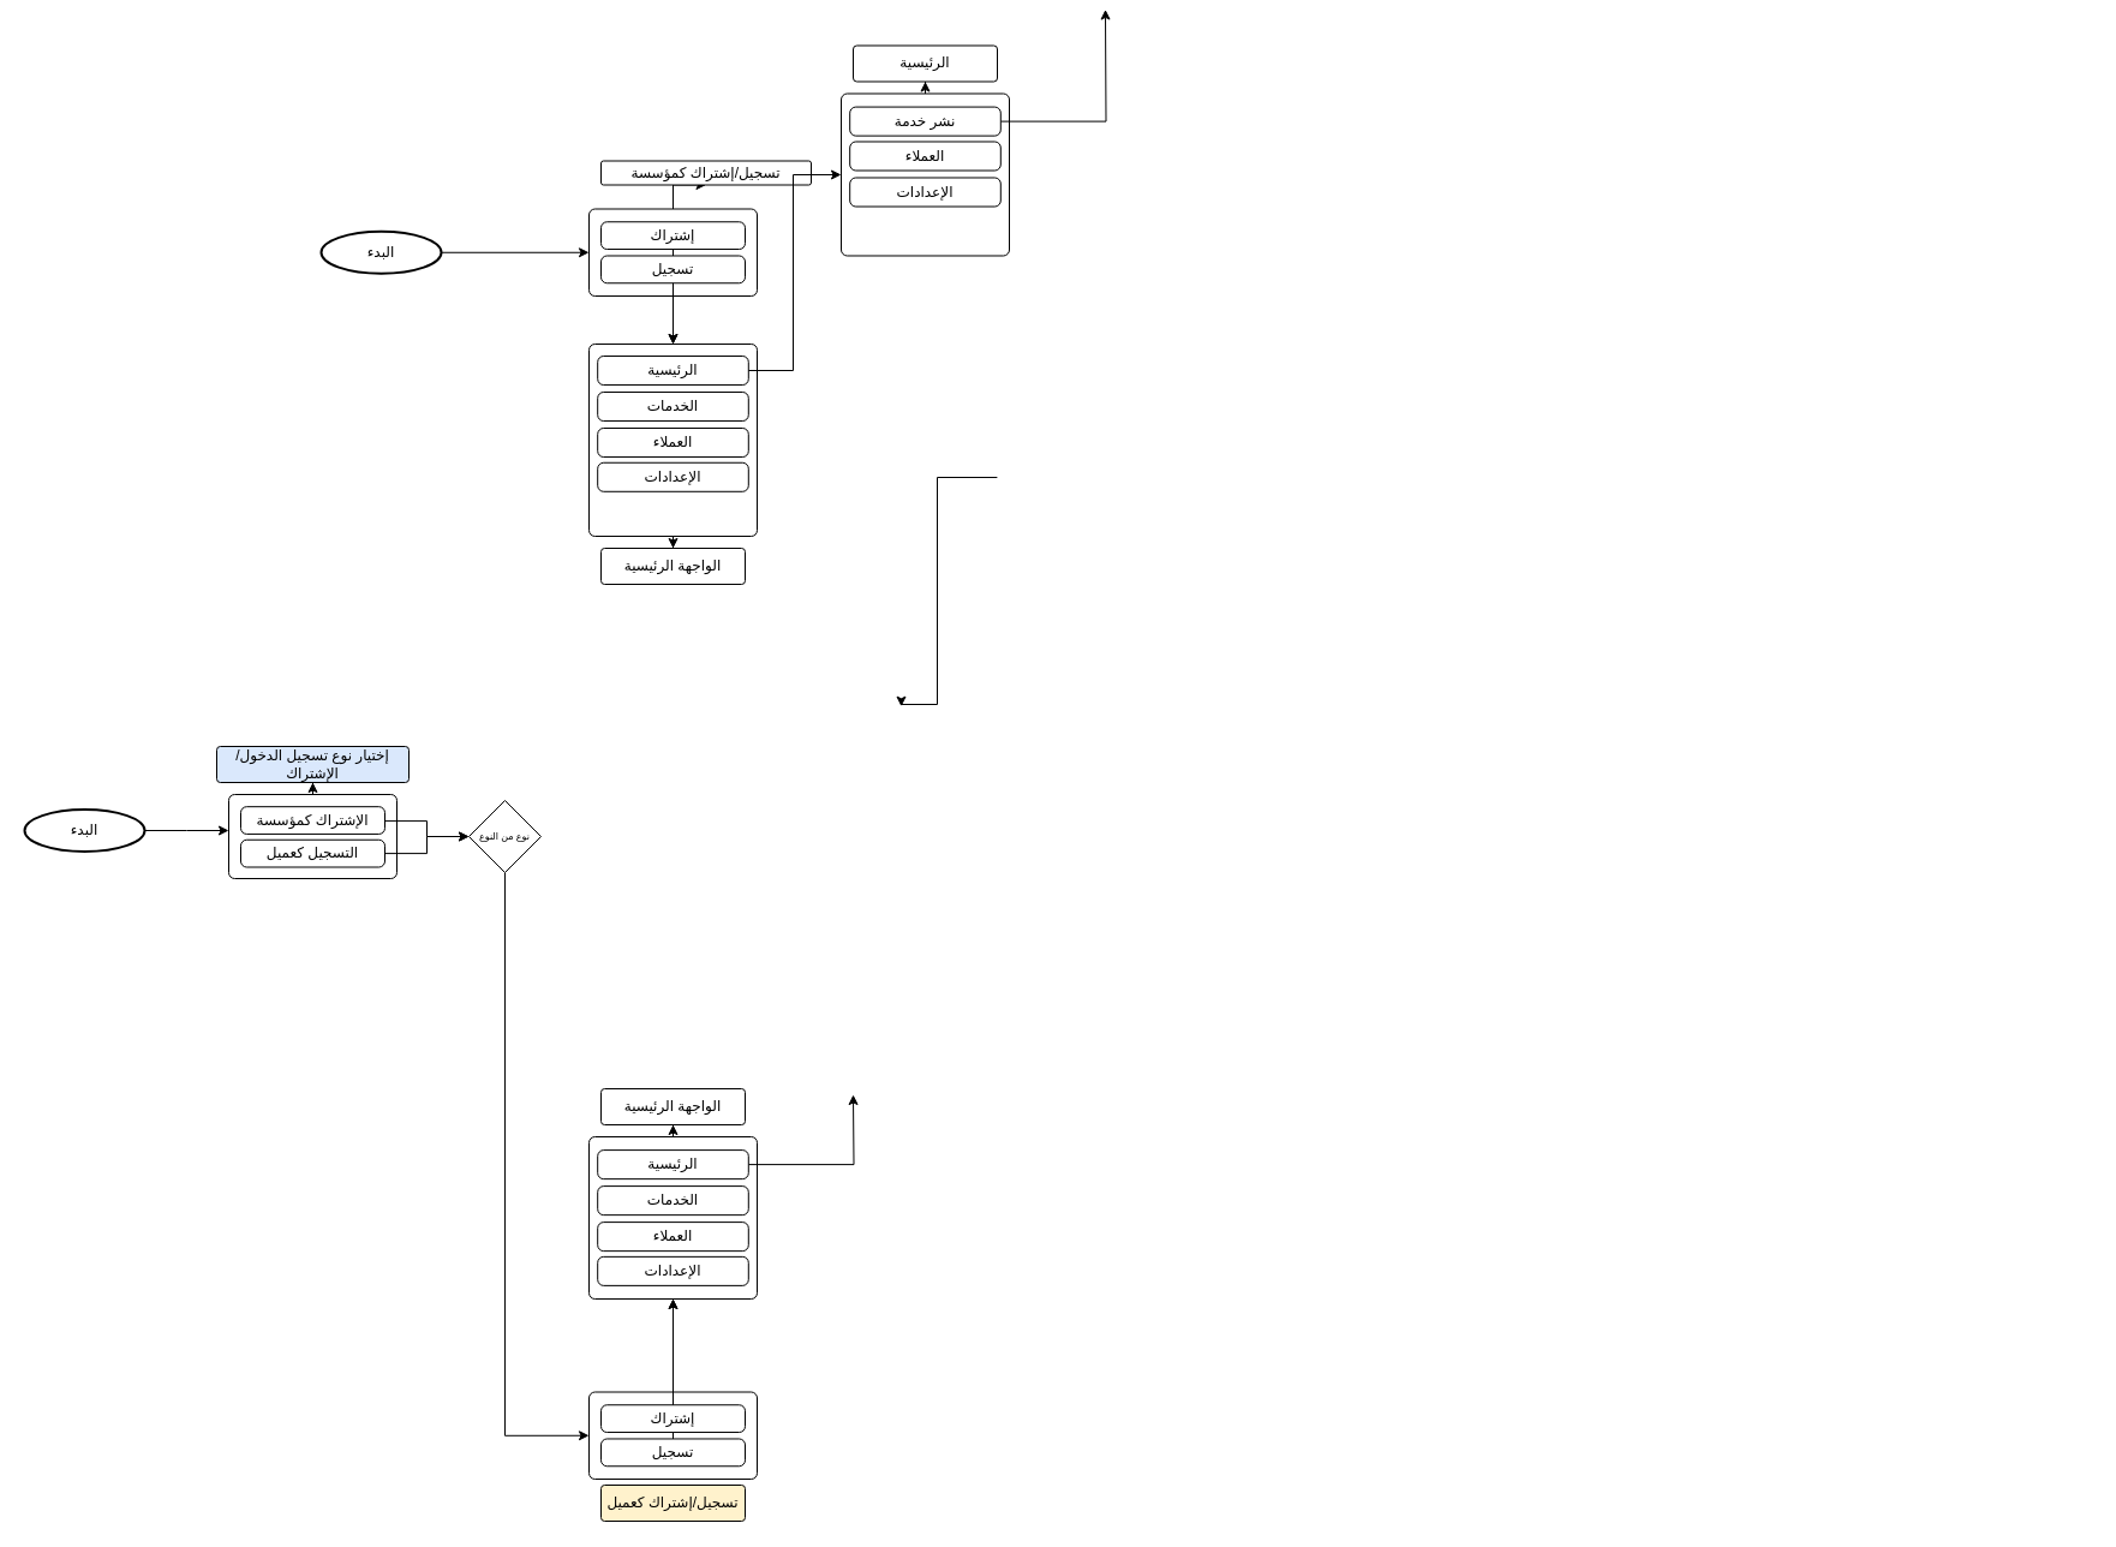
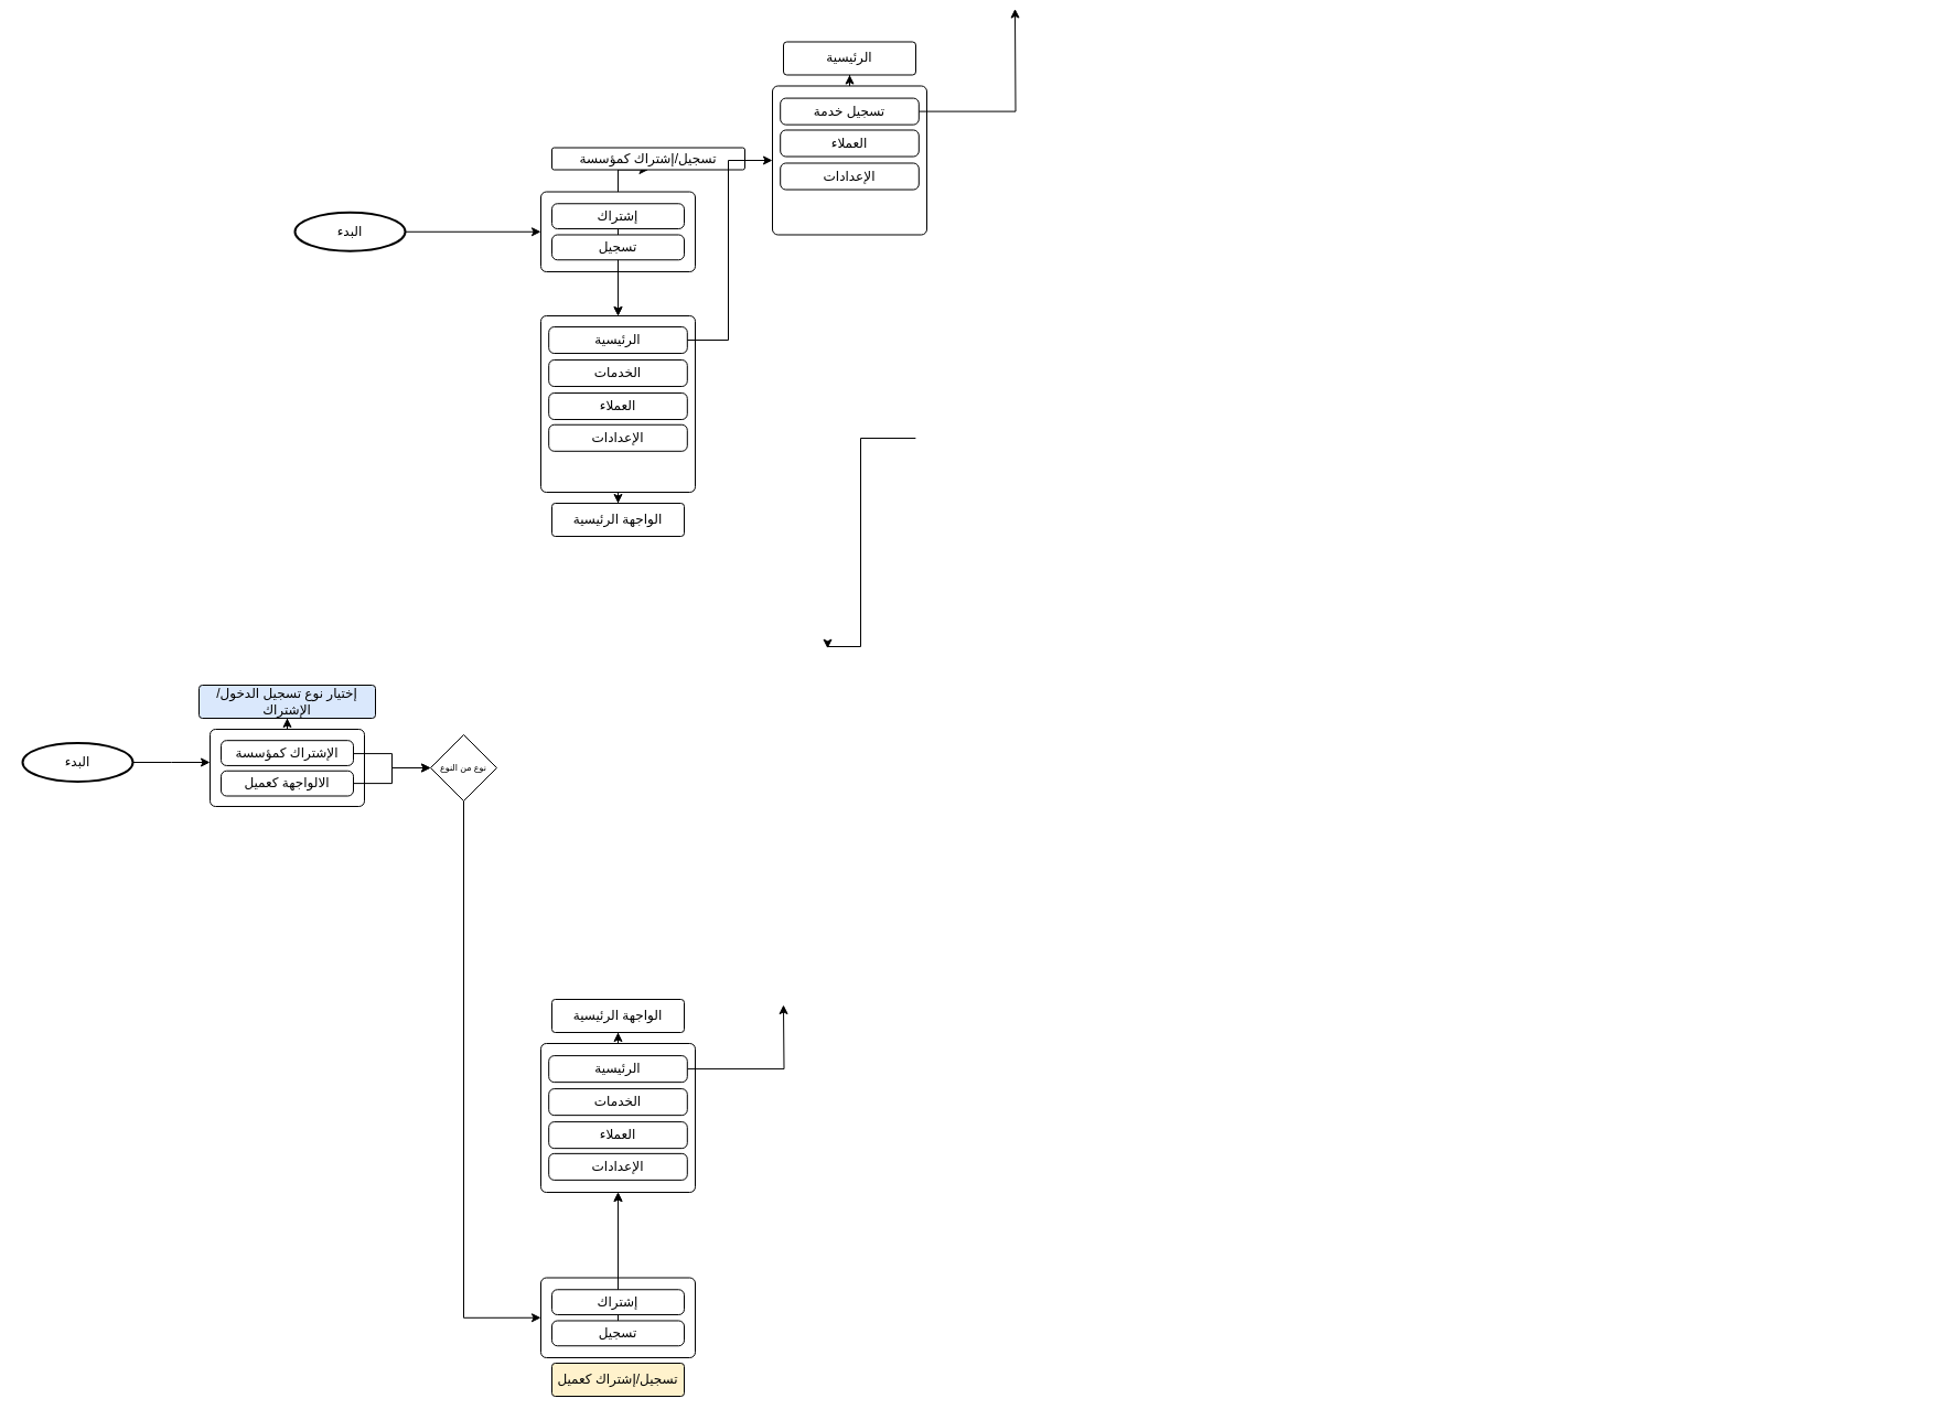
  <mxCell id="0" />
  <mxCell id="1" parent="0" />
  <mxCell id="2" style="edgeStyle=orthogonalEdgeStyle;rounded=0;orthogonalLoop=1;jettySize=auto;html=1;entryX=0;entryY=0.5;entryDx=0;entryDy=0;exitX=-0.001;exitY=0.513;exitDx=0;exitDy=0;exitPerimeter=0;" edge="1" parent="1"><mxGeometry relative="1" as="geometry"><mxPoint x="750" y="570.71" as="targetPoint" /><mxPoint x="829.88" y="380.03" as="sourcePoint" /><Array as="points"><mxPoint y="380" x="780" /><mxPoint y="569" x="780" /></Array></mxGeometry></mxCell>
  <mxCell id="3" style="edgeStyle=orthogonalEdgeStyle;rounded=0;orthogonalLoop=1;jettySize=auto;html=1;entryX=0.5;entryY=1;entryDx=0;entryDy=0;" edge="1" parent="1"><mxGeometry relative="1" as="geometry"><mxPoint x="1130" y="399" as="targetPoint" /><Array as="points"><mxPoint x="1740" y="430" /><mxPoint x="1740" y="519" /><mxPoint x="1130" y="519" /></Array></mxGeometry></mxCell>
  <mxCell id="4" style="edgeStyle=orthogonalEdgeStyle;rounded=0;orthogonalLoop=1;jettySize=auto;html=1;entryX=0.5;entryY=1;entryDx=0;entryDy=0;" edge="1" parent="1"><mxGeometry relative="1" as="geometry"><mxPoint x="1130" y="399" as="targetPoint" /><Array as="points"><mxPoint x="1740" y="400" /><mxPoint x="1740" y="519" /><mxPoint x="1130" y="519" /></Array></mxGeometry></mxCell>
  <mxCell id="5" style="edgeStyle=orthogonalEdgeStyle;rounded=0;orthogonalLoop=1;jettySize=auto;html=1;entryX=0.5;entryY=1;entryDx=0;entryDy=0;" edge="1" parent="1"><mxGeometry relative="1" as="geometry"><mxPoint x="1130" y="399" as="targetPoint" /><Array as="points"><mxPoint x="1740" y="190" /><mxPoint x="1740" y="519" /><mxPoint x="1130" y="519" /></Array></mxGeometry></mxCell>
  <mxCell id="6" value="" style="rounded=1;absoluteArcSize=1;html=1;arcSize=10;" vertex="1" parent="1"><mxGeometry x="490" y="1141.5" width="140" height="72.5" as="geometry" /></mxCell>
  <mxCell id="7" style="edgeStyle=orthogonalEdgeStyle;rounded=0;orthogonalLoop=1;jettySize=auto;html=1;exitX=1;exitY=0.5;exitDx=0;exitDy=0;exitPerimeter=0;entryX=0;entryY=0.5;entryDx=0;entryDy=0;" edge="1" parent="1" source="8"><mxGeometry relative="1" as="geometry"><mxPoint x="190" y="674" as="targetPoint" /></mxGeometry></mxCell>
  <mxCell id="8" value="البدء" style="strokeWidth=2;html=1;shape=mxgraph.flowchart.start_1;whiteSpace=wrap;" vertex="1" parent="1"><mxGeometry x="20" y="656.5" width="100" height="35" as="geometry" /></mxCell>
  <mxCell id="9" value="تسجيل/إشتراك كعميل" style="whiteSpace=wrap;html=1;rounded=1;arcSize=10;fillColor=#fff2cc;" vertex="1" parent="1"><mxGeometry x="500" y="1219" width="120" height="30" as="geometry" /></mxCell>
  <mxCell id="10" style="edgeStyle=orthogonalEdgeStyle;rounded=0;orthogonalLoop=1;jettySize=auto;html=1;entryX=0.5;entryY=1;entryDx=0;entryDy=0;" edge="1" parent="1" source="11" target="15"><mxGeometry relative="1" as="geometry" /></mxCell>
  <mxCell id="11" value="" style="rounded=1;absoluteArcSize=1;html=1;arcSize=10;" vertex="1" parent="1"><mxGeometry x="190" y="644" width="140" height="70" as="geometry" /></mxCell>
  <mxCell id="12" value="" style="html=1;shape=mxgraph.er.anchor;whiteSpace=wrap;" vertex="1" parent="11"><mxGeometry width="140" height="32.941" as="geometry" /></mxCell>
  <mxCell id="13" value="الإشتراك كمؤسسة" style="rounded=1;absoluteArcSize=1;html=1;arcSize=10;whiteSpace=wrap;points=[];strokeColor=inherit;fillColor=inherit;" vertex="1" parent="11"><mxGeometry x="10" y="10.18" width="120" height="22.76" as="geometry" /></mxCell>
- <mxCell id="14" value="ال&lt;span style=&quot;background-color: transparent; color: light-dark(rgb(0, 0, 0), rgb(255, 255, 255));&quot;&gt;تسجيل كعميل&lt;/span&gt;" style="rounded=1;absoluteArcSize=1;html=1;arcSize=10;whiteSpace=wrap;points=[];strokeColor=inherit;fillColor=inherit;" vertex="1" parent="11"><mxGeometry x="10" y="37.735" width="120" height="22.765" as="geometry" /></mxCell>
+ <mxCell id="14" value="ال&lt;span style=&quot;background-color: transparent; color: light-dark(rgb(0, 0, 0), rgb(255, 255, 255));&quot;&gt;الواجهة كعميل&lt;/span&gt;" style="rounded=1;absoluteArcSize=1;html=1;arcSize=10;whiteSpace=wrap;points=[];strokeColor=inherit;fillColor=inherit;" vertex="1" parent="11"><mxGeometry x="10" y="37.735" width="120" height="22.765" as="geometry" /></mxCell>
  <mxCell id="15" value="إختيار نوع تسجيل الدخول/الإشتراك" style="whiteSpace=wrap;html=1;rounded=1;arcSize=10;fillColor=#dae8fc;" vertex="1" parent="1"><mxGeometry x="180" y="604" width="160" height="30" as="geometry" /></mxCell>
  <mxCell id="16" style="edgeStyle=orthogonalEdgeStyle;shape=connector;rounded=0;orthogonalLoop=1;jettySize=auto;html=1;exitX=0.5;exitY=1;exitDx=0;exitDy=0;exitPerimeter=0;entryX=0;entryY=0.5;entryDx=0;entryDy=0;strokeColor=default;align=center;verticalAlign=middle;fontFamily=Helvetica;fontSize=11;fontColor=default;labelBackgroundColor=default;endArrow=classic;" edge="1" parent="1" source="17" target="6"><mxGeometry relative="1" as="geometry" /></mxCell>
  <mxCell id="17" value="نوع من النوع" style="strokeWidth=1;html=1;shape=mxgraph.flowchart.decision;whiteSpace=wrap;fontSize=8;" vertex="1" parent="1"><mxGeometry x="390" y="649" width="60" height="60" as="geometry" /></mxCell>
  <mxCell id="18" style="edgeStyle=orthogonalEdgeStyle;shape=connector;rounded=0;orthogonalLoop=1;jettySize=auto;html=1;entryX=0;entryY=0.5;entryDx=0;entryDy=0;entryPerimeter=0;strokeColor=default;align=center;verticalAlign=middle;fontFamily=Helvetica;fontSize=11;fontColor=default;labelBackgroundColor=default;endArrow=classic;" edge="1" parent="1" source="14" target="17"><mxGeometry relative="1" as="geometry" /></mxCell>
  <mxCell id="19" style="edgeStyle=orthogonalEdgeStyle;shape=connector;rounded=0;orthogonalLoop=1;jettySize=auto;html=1;entryX=0;entryY=0.5;entryDx=0;entryDy=0;entryPerimeter=0;strokeColor=default;align=center;verticalAlign=middle;fontFamily=Helvetica;fontSize=11;fontColor=default;labelBackgroundColor=default;endArrow=classic;exitX=1.001;exitY=0.523;exitDx=0;exitDy=0;exitPerimeter=0;" edge="1" parent="1" source="13" target="17"><mxGeometry relative="1" as="geometry"><mxPoint x="330" y="703" as="sourcePoint" /><mxPoint x="400" y="689" as="targetPoint" /></mxGeometry></mxCell>
  <mxCell id="20" style="edgeStyle=orthogonalEdgeStyle;shape=connector;rounded=0;orthogonalLoop=1;jettySize=auto;html=1;strokeColor=default;align=center;verticalAlign=middle;fontFamily=Helvetica;fontSize=11;fontColor=default;labelBackgroundColor=default;endArrow=classic;entryX=0.5;entryY=1;entryDx=0;entryDy=0;" edge="1" parent="1" source="21" target="39"><mxGeometry relative="1" as="geometry"><mxPoint x="720" y="1191.868" as="targetPoint" /></mxGeometry></mxCell>
  <mxCell id="21" value="تسجيل" style="rounded=1;absoluteArcSize=1;html=1;arcSize=10;whiteSpace=wrap;points=[];strokeColor=inherit;fillColor=inherit;" vertex="1" parent="1"><mxGeometry x="500" y="1180.485" width="120" height="22.765" as="geometry" /></mxCell>
  <mxCell id="22" style="edgeStyle=orthogonalEdgeStyle;shape=connector;rounded=0;orthogonalLoop=1;jettySize=auto;html=1;strokeColor=default;align=center;verticalAlign=middle;fontFamily=Helvetica;fontSize=11;fontColor=default;labelBackgroundColor=default;endArrow=classic;entryX=0.5;entryY=1;entryDx=0;entryDy=0;" edge="1" parent="1" source="23" target="39"><mxGeometry relative="1" as="geometry"><mxPoint x="720" y="1163.633" as="targetPoint" /></mxGeometry></mxCell>
  <mxCell id="23" value="إشتراك" style="rounded=1;absoluteArcSize=1;html=1;arcSize=10;whiteSpace=wrap;points=[];strokeColor=inherit;fillColor=inherit;" vertex="1" parent="1"><mxGeometry x="500" y="1152.251" width="120" height="22.765" as="geometry" /></mxCell>
  <mxCell id="24" style="edgeStyle=orthogonalEdgeStyle;rounded=0;orthogonalLoop=1;jettySize=auto;html=1;entryX=0.5;entryY=1;entryDx=0;entryDy=0;" edge="1" parent="1" source="25" target="26"><mxGeometry relative="1" as="geometry" /></mxCell>
  <mxCell id="25" value="" style="rounded=1;absoluteArcSize=1;html=1;arcSize=10;" vertex="1" parent="1"><mxGeometry x="490" y="156.5" width="140" height="72.5" as="geometry" /></mxCell>
  <mxCell id="26" value="تسجيل/إشتراك كمؤسسة" style="whiteSpace=wrap;html=1;rounded=1;arcSize=10;" vertex="1" parent="1"><mxGeometry x="500" y="116.5" width="175" height="20" as="geometry" /></mxCell>
  <mxCell id="27" style="edgeStyle=orthogonalEdgeStyle;shape=connector;rounded=0;orthogonalLoop=1;jettySize=auto;html=1;strokeColor=default;align=center;verticalAlign=middle;fontFamily=Helvetica;fontSize=11;fontColor=default;labelBackgroundColor=default;endArrow=classic;entryX=0.5;entryY=0;entryDx=0;entryDy=0;" edge="1" parent="1" source="55" target="31"><mxGeometry relative="1" as="geometry"><mxPoint x="720" y="69" as="targetPoint" /></mxGeometry></mxCell>
  <mxCell id="28" style="edgeStyle=orthogonalEdgeStyle;shape=connector;rounded=0;orthogonalLoop=1;jettySize=auto;html=1;strokeColor=default;align=center;verticalAlign=middle;fontFamily=Helvetica;fontSize=11;fontColor=default;labelBackgroundColor=default;endArrow=classic;entryX=0.5;entryY=0;entryDx=0;entryDy=0;" edge="1" parent="1" source="29" target="31"><mxGeometry relative="1" as="geometry"><mxPoint x="720" y="69" as="targetPoint" /></mxGeometry></mxCell>
  <mxCell id="29" value="إشتراك" style="rounded=1;absoluteArcSize=1;html=1;arcSize=10;whiteSpace=wrap;points=[];strokeColor=inherit;fillColor=inherit;" vertex="1" parent="1"><mxGeometry x="500" y="167.251" width="120" height="22.765" as="geometry" /></mxCell>
  <mxCell id="30" value="" style="edgeStyle=orthogonalEdgeStyle;rounded=0;orthogonalLoop=1;jettySize=auto;html=1;" edge="1" parent="1" source="31" target="37"><mxGeometry relative="1" as="geometry" /></mxCell>
  <mxCell id="31" value="" style="rounded=1;absoluteArcSize=1;html=1;arcSize=10;" vertex="1" parent="1"><mxGeometry x="490" y="269" width="140" height="160" as="geometry" /></mxCell>
  <mxCell id="32" value="" style="html=1;shape=mxgraph.er.anchor;whiteSpace=wrap;" vertex="1" parent="31"><mxGeometry width="140" height="42.667" as="geometry" /></mxCell>
  <mxCell id="33" value="الرئيسية" style="rounded=1;absoluteArcSize=1;html=1;arcSize=10;whiteSpace=wrap;points=[];strokeColor=inherit;fillColor=inherit;" vertex="1" parent="31"><mxGeometry x="7.2" y="10.0" width="125.6" height="24.03" as="geometry" /></mxCell>
  <mxCell id="34" value="الخدمات" style="rounded=1;absoluteArcSize=1;html=1;arcSize=10;whiteSpace=wrap;points=[];strokeColor=inherit;fillColor=inherit;" vertex="1" parent="31"><mxGeometry x="7.2" y="40.0" width="125.6" height="24.03" as="geometry" /></mxCell>
  <mxCell id="35" value="العملاء" style="rounded=1;absoluteArcSize=1;html=1;arcSize=10;whiteSpace=wrap;points=[];strokeColor=inherit;fillColor=inherit;" vertex="1" parent="31"><mxGeometry x="7.2" y="70.0" width="125.6" height="24.03" as="geometry" /></mxCell>
  <mxCell id="36" value="الإعدادات" style="rounded=1;absoluteArcSize=1;html=1;arcSize=10;whiteSpace=wrap;points=[];strokeColor=inherit;fillColor=inherit;" vertex="1" parent="31"><mxGeometry x="7.2" y="98.76" width="125.6" height="24.03" as="geometry" /></mxCell>
  <mxCell id="37" value="الواجهة الرئيسية" style="whiteSpace=wrap;html=1;rounded=1;arcSize=10;" vertex="1" parent="1"><mxGeometry x="500" y="439" width="120" height="30" as="geometry" /></mxCell>
  <mxCell id="38" value="" style="edgeStyle=orthogonalEdgeStyle;rounded=0;orthogonalLoop=1;jettySize=auto;html=1;" edge="1" parent="1" source="39" target="46"><mxGeometry relative="1" as="geometry" /></mxCell>
  <mxCell id="39" value="" style="rounded=1;absoluteArcSize=1;html=1;arcSize=10;" vertex="1" parent="1"><mxGeometry x="490" y="929" width="140" height="135" as="geometry" /></mxCell>
  <mxCell id="40" value="" style="html=1;shape=mxgraph.er.anchor;whiteSpace=wrap;" vertex="1" parent="39"><mxGeometry width="140" height="36" as="geometry" /></mxCell>
  <mxCell id="41" value="الخدمات" style="rounded=1;absoluteArcSize=1;html=1;arcSize=10;whiteSpace=wrap;points=[];strokeColor=inherit;fillColor=inherit;" vertex="1" parent="39"><mxGeometry x="7.2" y="41.1" width="125.6" height="24.03" as="geometry" /></mxCell>
  <mxCell id="42" style="edgeStyle=orthogonalEdgeStyle;shape=connector;rounded=0;orthogonalLoop=1;jettySize=auto;html=1;strokeColor=default;align=center;verticalAlign=middle;fontFamily=Helvetica;fontSize=11;fontColor=default;labelBackgroundColor=default;endArrow=classic;" edge="1" parent="39" source="43"><mxGeometry relative="1" as="geometry"><mxPoint x="220.0" y="-35" as="targetPoint" /></mxGeometry></mxCell>
  <mxCell id="43" value="الرئيسية" style="rounded=1;absoluteArcSize=1;html=1;arcSize=10;whiteSpace=wrap;points=[];strokeColor=inherit;fillColor=inherit;" vertex="1" parent="39"><mxGeometry x="7.2" y="11.1" width="125.6" height="24.03" as="geometry" /></mxCell>
  <mxCell id="44" value="العملاء" style="rounded=1;absoluteArcSize=1;html=1;arcSize=10;whiteSpace=wrap;points=[];strokeColor=inherit;fillColor=inherit;" vertex="1" parent="39"><mxGeometry x="7.2" y="71.1" width="125.6" height="24.03" as="geometry" /></mxCell>
  <mxCell id="45" value="الإعدادات" style="rounded=1;absoluteArcSize=1;html=1;arcSize=10;whiteSpace=wrap;points=[];strokeColor=inherit;fillColor=inherit;" vertex="1" parent="39"><mxGeometry x="7.2" y="99.86" width="125.6" height="24.03" as="geometry" /></mxCell>
  <mxCell id="46" value="الواجهة الرئيسية" style="whiteSpace=wrap;html=1;rounded=1;arcSize=10;" vertex="1" parent="1"><mxGeometry x="500" y="889" width="120" height="30" as="geometry" /></mxCell>
  <mxCell id="47" value="" style="edgeStyle=orthogonalEdgeStyle;rounded=0;orthogonalLoop=1;jettySize=auto;html=1;" edge="1" parent="1" source="48" target="54"><mxGeometry relative="1" as="geometry" /></mxCell>
  <mxCell id="48" value="" style="rounded=1;absoluteArcSize=1;html=1;arcSize=10;" vertex="1" parent="1"><mxGeometry x="700" y="60.49" width="140" height="135" as="geometry" /></mxCell>
  <mxCell id="49" value="" style="html=1;shape=mxgraph.er.anchor;whiteSpace=wrap;" vertex="1" parent="48"><mxGeometry width="140" height="36" as="geometry" /></mxCell>
  <mxCell id="50" style="edgeStyle=orthogonalEdgeStyle;shape=connector;rounded=0;orthogonalLoop=1;jettySize=auto;html=1;strokeColor=default;align=center;verticalAlign=middle;fontFamily=Helvetica;fontSize=11;fontColor=default;labelBackgroundColor=default;endArrow=classic;" edge="1" parent="48" source="51"><mxGeometry relative="1" as="geometry"><mxPoint x="220" y="-70" as="targetPoint" /></mxGeometry></mxCell>
- <mxCell id="51" value="نشر خدمة" style="rounded=1;absoluteArcSize=1;html=1;arcSize=10;whiteSpace=wrap;points=[];strokeColor=inherit;fillColor=inherit;" vertex="1" parent="48"><mxGeometry x="7.2" y="11.1" width="125.6" height="24.03" as="geometry" /></mxCell>
+ <mxCell id="51" value="تسجيل خدمة" style="rounded=1;absoluteArcSize=1;html=1;arcSize=10;whiteSpace=wrap;points=[];strokeColor=inherit;fillColor=inherit;" vertex="1" parent="48"><mxGeometry x="7.2" y="11.1" width="125.6" height="24.03" as="geometry" /></mxCell>
  <mxCell id="52" value="العملاء" style="rounded=1;absoluteArcSize=1;html=1;arcSize=10;whiteSpace=wrap;points=[];strokeColor=inherit;fillColor=inherit;" vertex="1" parent="48"><mxGeometry x="7.2" y="40.0" width="125.6" height="24.03" as="geometry" /></mxCell>
  <mxCell id="53" value="الإعدادات" style="rounded=1;absoluteArcSize=1;html=1;arcSize=10;whiteSpace=wrap;points=[];strokeColor=inherit;fillColor=inherit;" vertex="1" parent="48"><mxGeometry x="7.2" y="70.0" width="125.6" height="24.03" as="geometry" /></mxCell>
  <mxCell id="54" value="الرئيسية" style="whiteSpace=wrap;html=1;rounded=1;arcSize=10;" vertex="1" parent="1"><mxGeometry x="710" y="20.49" width="120" height="30" as="geometry" /></mxCell>
  <mxCell id="55" value="تسجيل" style="rounded=1;absoluteArcSize=1;html=1;arcSize=10;whiteSpace=wrap;points=[];strokeColor=inherit;fillColor=inherit;" vertex="1" parent="1"><mxGeometry x="500" y="195.485" width="120" height="22.765" as="geometry" /></mxCell>
  <mxCell id="56" style="edgeStyle=orthogonalEdgeStyle;shape=connector;rounded=0;orthogonalLoop=1;jettySize=auto;html=1;entryX=0;entryY=0.5;entryDx=0;entryDy=0;strokeColor=default;align=center;verticalAlign=middle;fontFamily=Helvetica;fontSize=11;fontColor=default;labelBackgroundColor=default;endArrow=classic;" edge="1" parent="1" source="33" target="48"><mxGeometry relative="1" as="geometry"><Array as="points"><mxPoint x="660" y="291" /><mxPoint x="660" y="128" /></Array></mxGeometry></mxCell>
  <mxCell id="57" style="edgeStyle=orthogonalEdgeStyle;shape=connector;rounded=0;orthogonalLoop=1;jettySize=auto;html=1;entryX=0;entryY=0.5;entryDx=0;entryDy=0;strokeColor=default;align=center;verticalAlign=middle;fontFamily=Helvetica;fontSize=11;fontColor=default;labelBackgroundColor=default;endArrow=classic;" edge="1" parent="1" source="58" target="25"><mxGeometry relative="1" as="geometry" /></mxCell>
  <mxCell id="58" value="البدء" style="strokeWidth=2;html=1;shape=mxgraph.flowchart.start_1;whiteSpace=wrap;" vertex="1" parent="1"><mxGeometry x="267" y="175.25" width="100" height="35" as="geometry" /></mxCell>
